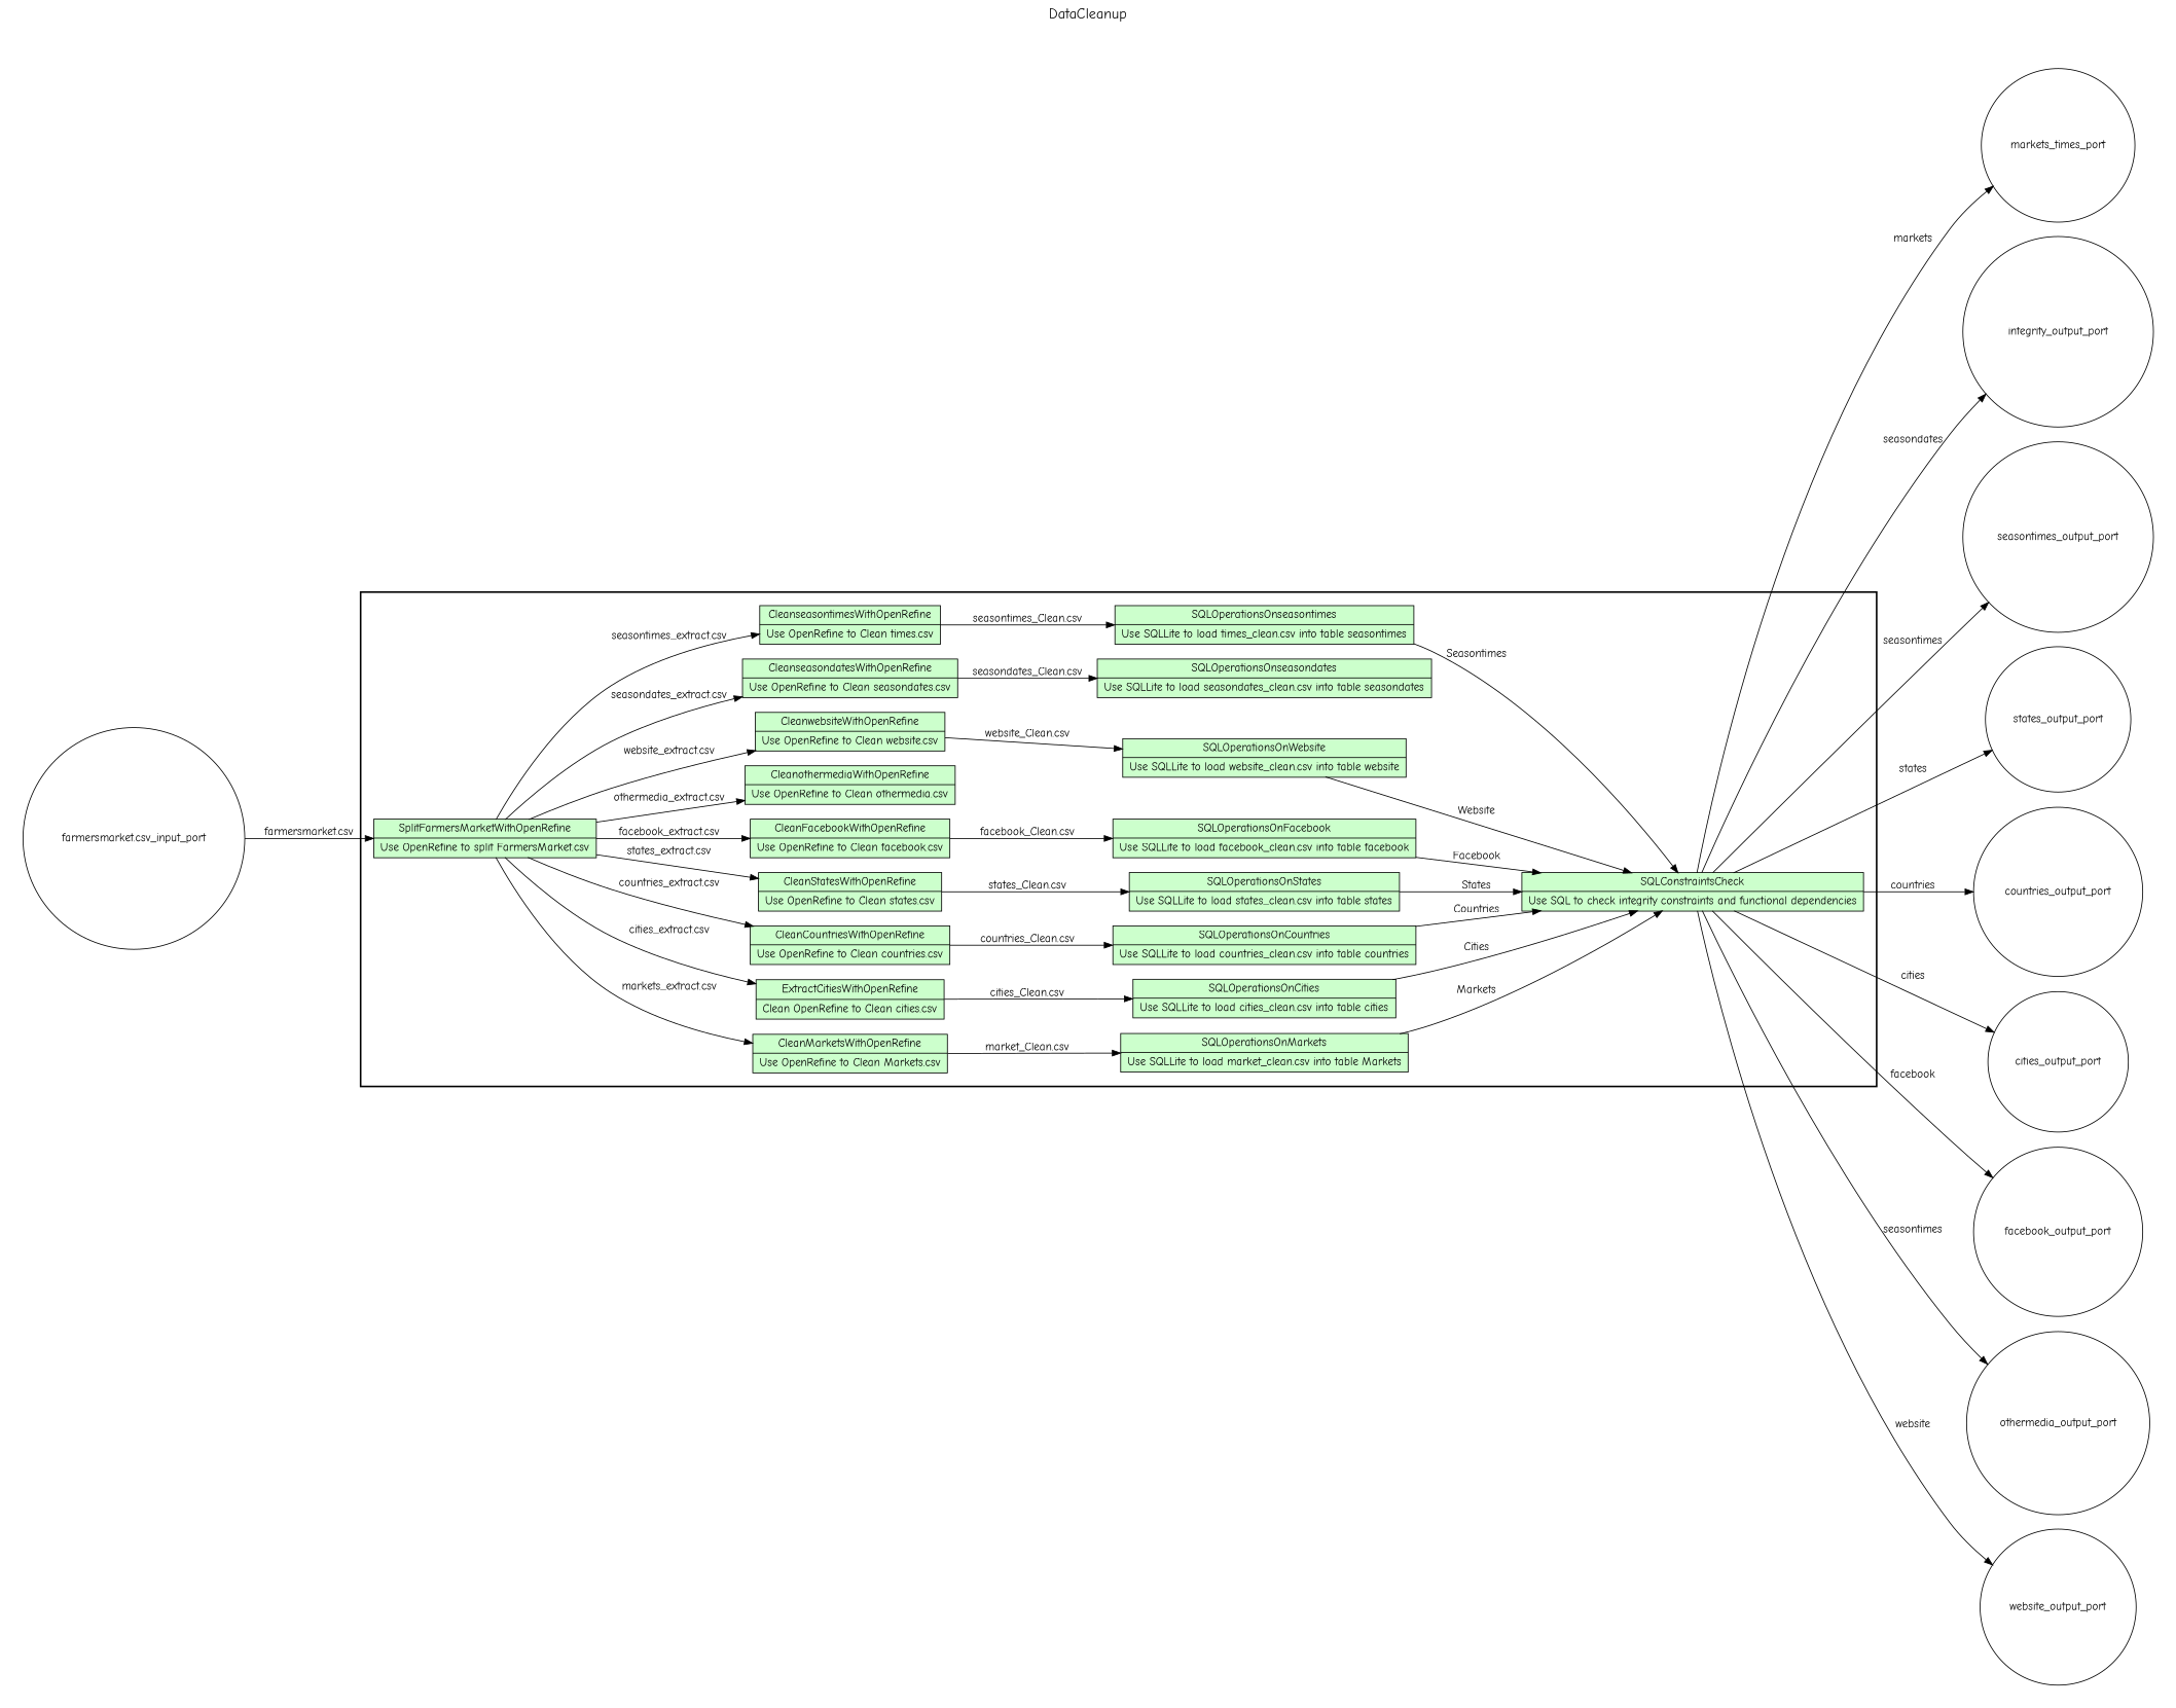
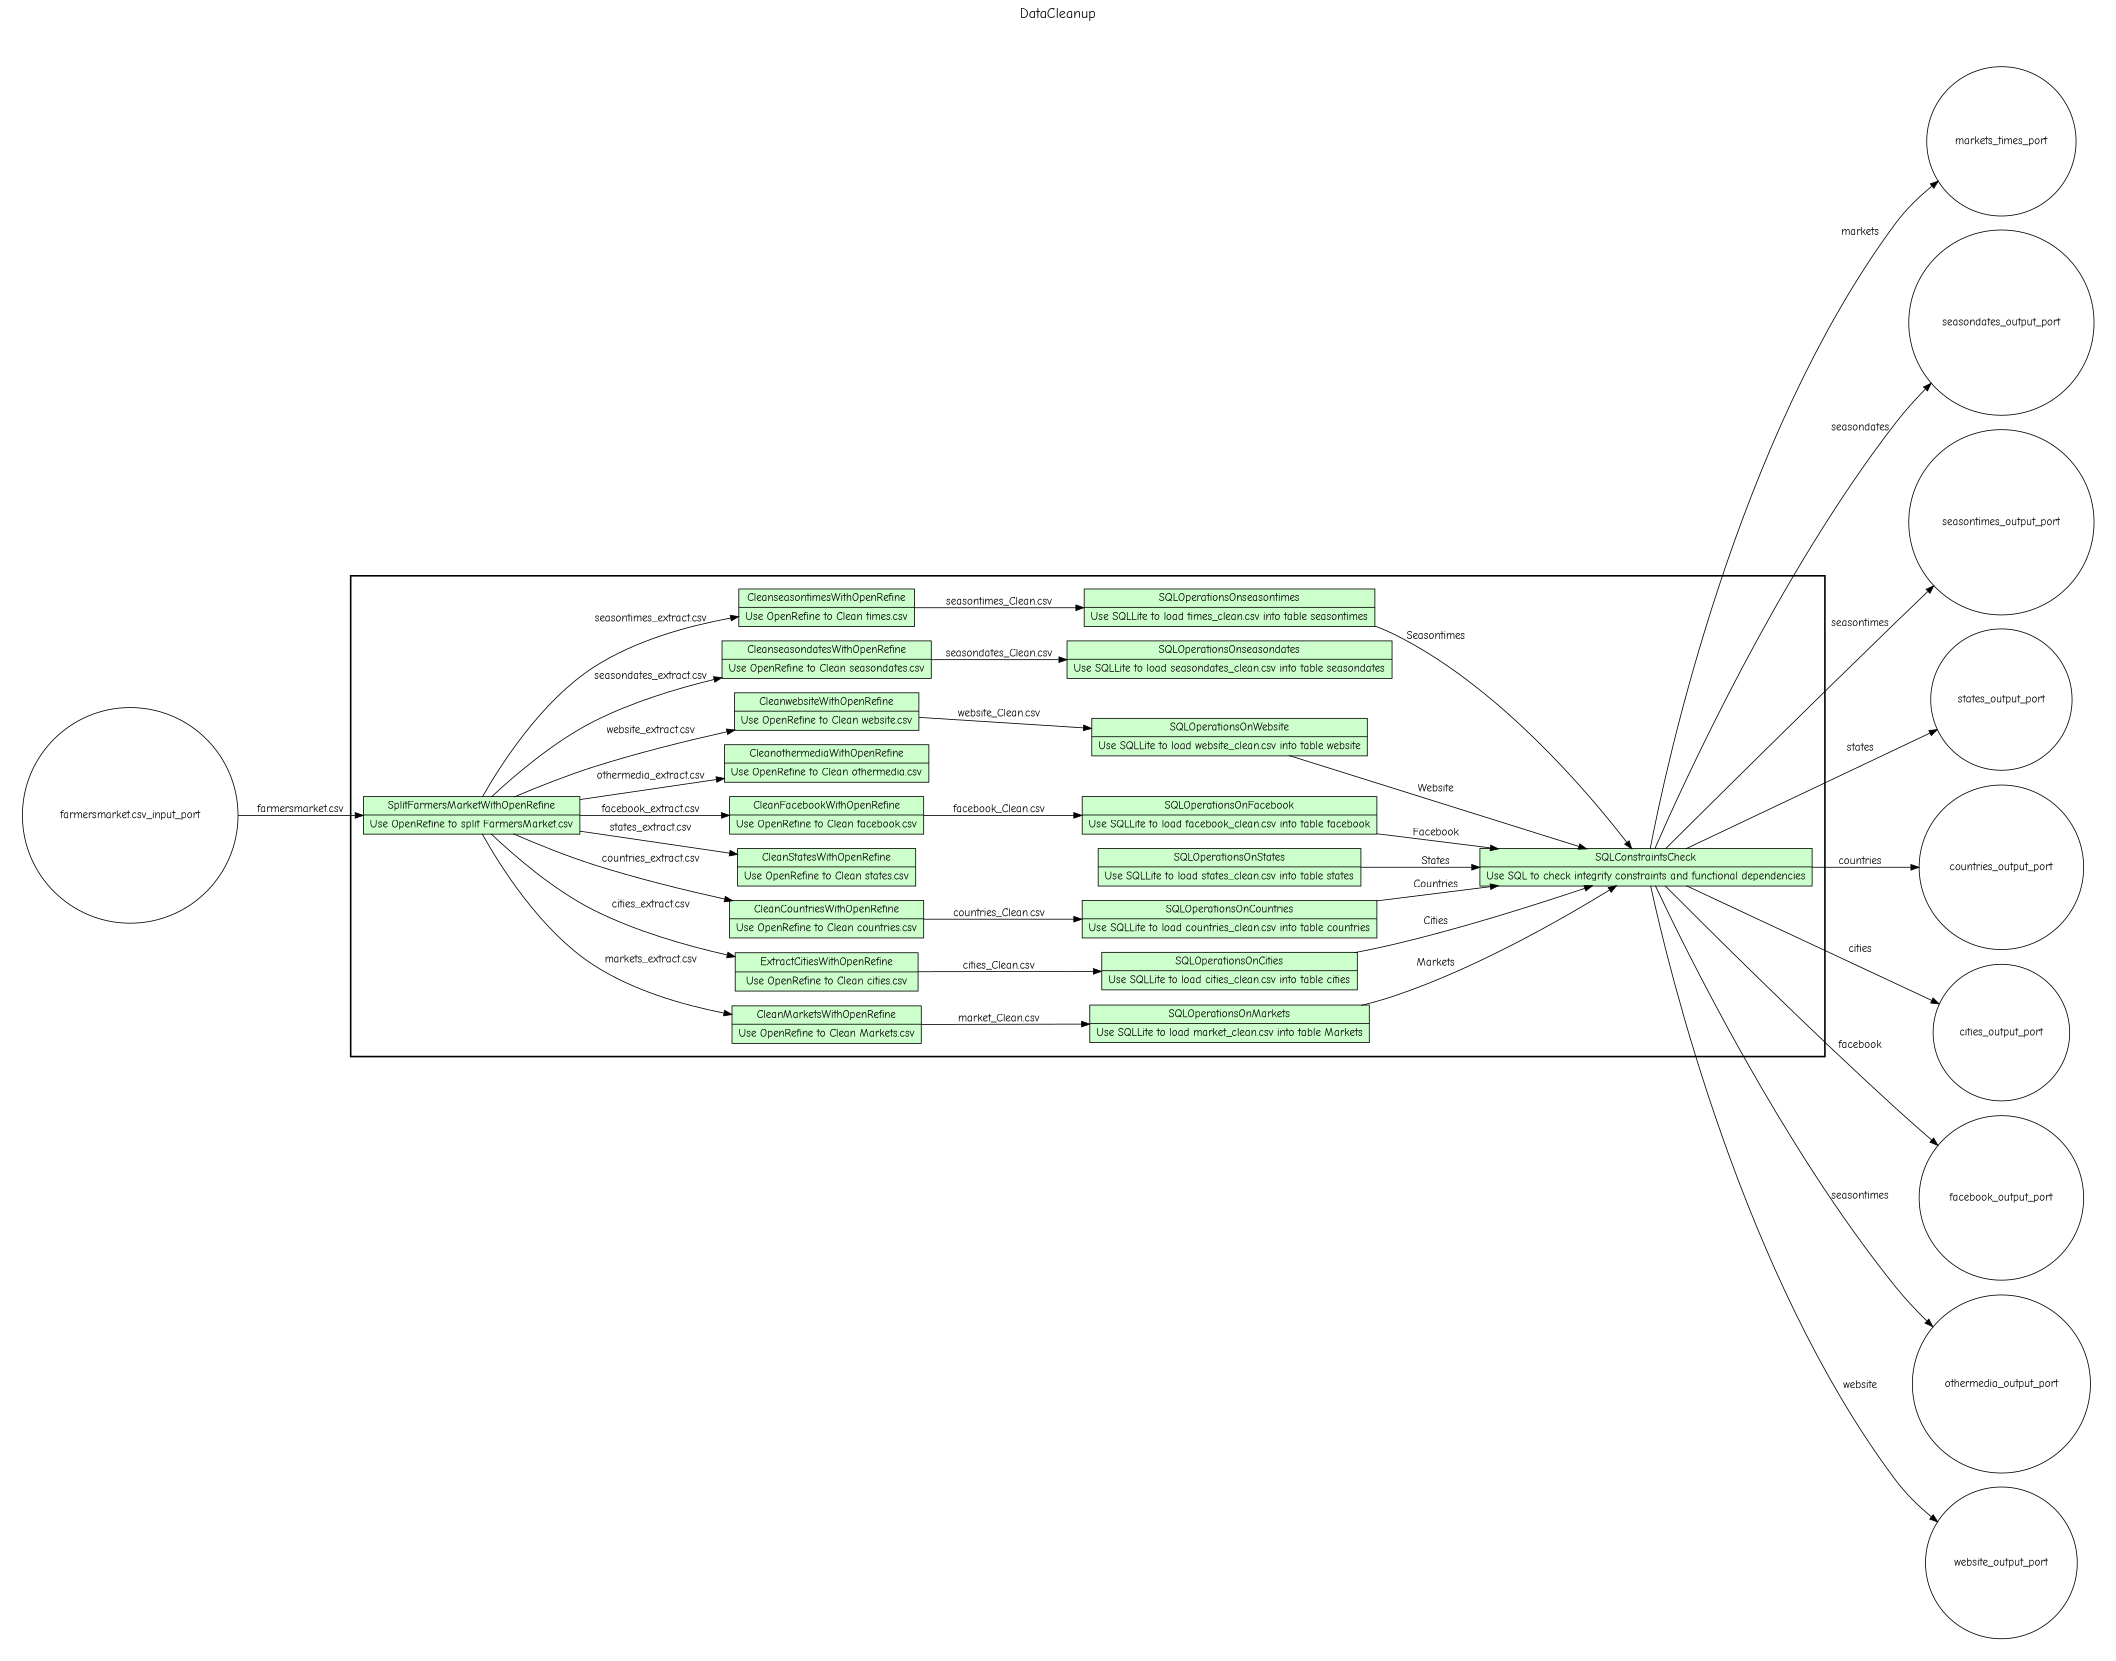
  digraph {
    fontname="Comic Neue"
    fontsize=18
    label=DataCleanup
    labelloc=t
    rankdir=LR
    node [fillcolor="#CCFFCC" fontname="Comic Neue" peripheries=1 rankdir=LR shape=record style=filled]
    edge [fontname="Comic Neue"]
    n1 [label="{{<f0> SplitFarmersMarketWithOpenRefine |<f1> Use OpenRefine to split FarmersMarket.csv}}"]
    n2 [label="{{<f0> CleanMarketsWithOpenRefine |<f1> Use OpenRefine to Clean Markets.csv}}"]
-   n3 [label="{{<f0> ExtractCitiesWithOpenRefine |<f1> Clean OpenRefine to Clean cities.csv}}"]
+   n3 [label="{{<f0> ExtractCitiesWithOpenRefine |<f1> Use OpenRefine to Clean cities.csv}}"]
    n4 [label="{{<f0> CleanCountriesWithOpenRefine |<f1> Use OpenRefine to Clean countries.csv}}"]
    n5 [label="{{<f0> CleanStatesWithOpenRefine |<f1> Use OpenRefine to Clean states.csv}}"]
    n6 [label="{{<f0> CleanFacebookWithOpenRefine |<f1> Use OpenRefine to Clean facebook.csv}}"]
    n7 [label="{{<f0> CleanothermediaWithOpenRefine |<f1> Use OpenRefine to Clean othermedia.csv}}"]
    n8 [label="{{<f0> CleanwebsiteWithOpenRefine |<f1> Use OpenRefine to Clean website.csv}}"]
    n9 [label="{{<f0> CleanseasondatesWithOpenRefine |<f1> Use OpenRefine to Clean seasondates.csv}}"]
    n10 [label="{{<f0> CleanseasontimesWithOpenRefine |<f1> Use OpenRefine to Clean times.csv}}"]
    n11 [label="{{<f0> SQLOperationsOnMarkets |<f1> Use SQLLite to load market_clean.csv into table Markets}}"]
    n12 [label="{{<f0> SQLOperationsOnCities |<f1> Use SQLLite to load cities_clean.csv into table cities}}"]
    n13 [label="{{<f0> SQLOperationsOnCountries |<f1> Use SQLLite to load countries_clean.csv into table countries}}"]
    n14 [label="{{<f0> SQLOperationsOnStates |<f1> Use SQLLite to load states_clean.csv into table states}}"]
    n15 [label="{{<f0> SQLOperationsOnFacebook |<f1> Use SQLLite to load facebook_clean.csv into table facebook}}"]
    n16 [label="{{<f0> SQLOperationsOnWebsite |<f1> Use SQLLite to load website_clean.csv into table website}}"]
    n17 [label="{{<f0> SQLOperationsOnseasondates |<f1> Use SQLLite to load seasondates_clean.csv into table seasondates}}"]
    n18 [label="{{<f0> SQLOperationsOnseasontimes |<f1> Use SQLLite to load times_clean.csv into table seasontimes}}"]
    n19 [label="{{<f0> SQLConstraintsCheck |<f1> Use SQL to check integrity constraints and functional dependencies}}"]
    "farmersmarket.csv_input_port" [fillcolor="#FFFFFF" shape=circle width=0.2 rankdir=""]
    n21 [fillcolor="#FFFFFF" label=markets_times_port shape=circle width=0.2 rankdir=""]
-   seasondates_output_port [fillcolor="#FFFFFF" shape=circle width=0.2 label=integrity_output_port rankdir=""]
+   seasondates_output_port [fillcolor="#FFFFFF" shape=circle width=0.2 rankdir=""]
    seasontimes_output_port [fillcolor="#FFFFFF" shape=circle width=0.2 rankdir=""]
    states_output_port [fillcolor="#FFFFFF" shape=circle width=0.2 rankdir=""]
    countries_output_port [fillcolor="#FFFFFF" shape=circle width=0.2 rankdir=""]
    cities_output_port [fillcolor="#FFFFFF" shape=circle width=0.2 rankdir=""]
    facebook_output_port [fillcolor="#FFFFFF" shape=circle width=0.2 rankdir=""]
    othermedia_output_port [fillcolor="#FFFFFF" shape=circle width=0.2 rankdir=""]
    website_output_port [fillcolor="#FFFFFF" shape=circle width=0.2 rankdir=""]
    subgraph cluster_1 {
      color=black
      label=""
      penwidth=2
      subgraph cluster_2 {
        color=white
        label=""
        penwidth=2
        n1
        n2
        n3
        n4
        n5
        n6
        n7
        n8
        n9
        n10
        n11
        n12
        n13
        n14
        n15
        n16
        n17
        n18
        n19
      }
    }
    subgraph cluster_3 {
      color=white
      label=""
      subgraph cluster_4 {
        color=white
        label=""
        n21
        seasondates_output_port
        seasontimes_output_port
        states_output_port
        countries_output_port
        cities_output_port
        facebook_output_port
        othermedia_output_port
        website_output_port
      }
    }
    subgraph cluster_5 {
      color=white
      label=""
      subgraph cluster_6 {
        color=white
        label=""
        "farmersmarket.csv_input_port"
      }
    }
    n1 -> n2 [label="markets_extract.csv"]
    n1 -> n3 [label="cities_extract.csv"]
    n1 -> n4 [label="countries_extract.csv"]
    n1 -> n5 [label="states_extract.csv"]
    n1 -> n6 [label="facebook_extract.csv"]
    n1 -> n7 [label="othermedia_extract.csv"]
    n1 -> n8 [label="website_extract.csv"]
    n1 -> n9 [label="seasondates_extract.csv"]
    n1 -> n10 [label="seasontimes_extract.csv"]
    n2 -> n11 [label="market_Clean.csv"]
    n3 -> n12 [label="cities_Clean.csv"]
    n4 -> n13 [label="countries_Clean.csv"]
-   n5 -> n14 [label="states_Clean.csv"]
    n6 -> n15 [label="facebook_Clean.csv"]
    n8 -> n16 [label="website_Clean.csv"]
    n9 -> n17 [label="seasondates_Clean.csv"]
    n10 -> n18 [label="seasontimes_Clean.csv"]
    n11 -> n19 [label=Markets]
    n12 -> n19 [label=Cities]
    n13 -> n19 [label=Countries]
    n14 -> n19 [label=States]
    n15 -> n19 [label=Facebook]
    n16 -> n19 [label=Website]
    n18 -> n19 [label=Seasontimes]
    n19 -> n21 [label=markets]
    n19 -> seasondates_output_port [label=seasondates]
    n19 -> seasontimes_output_port [label=seasontimes]
    n19 -> states_output_port [label=states]
    n19 -> countries_output_port [label=countries]
    n19 -> cities_output_port [label=cities]
    n19 -> facebook_output_port [label=facebook]
    n19 -> othermedia_output_port [label=seasontimes]
    n19 -> website_output_port [label=website]
    "farmersmarket.csv_input_port" -> n1 [label="farmersmarket.csv"]
  }
